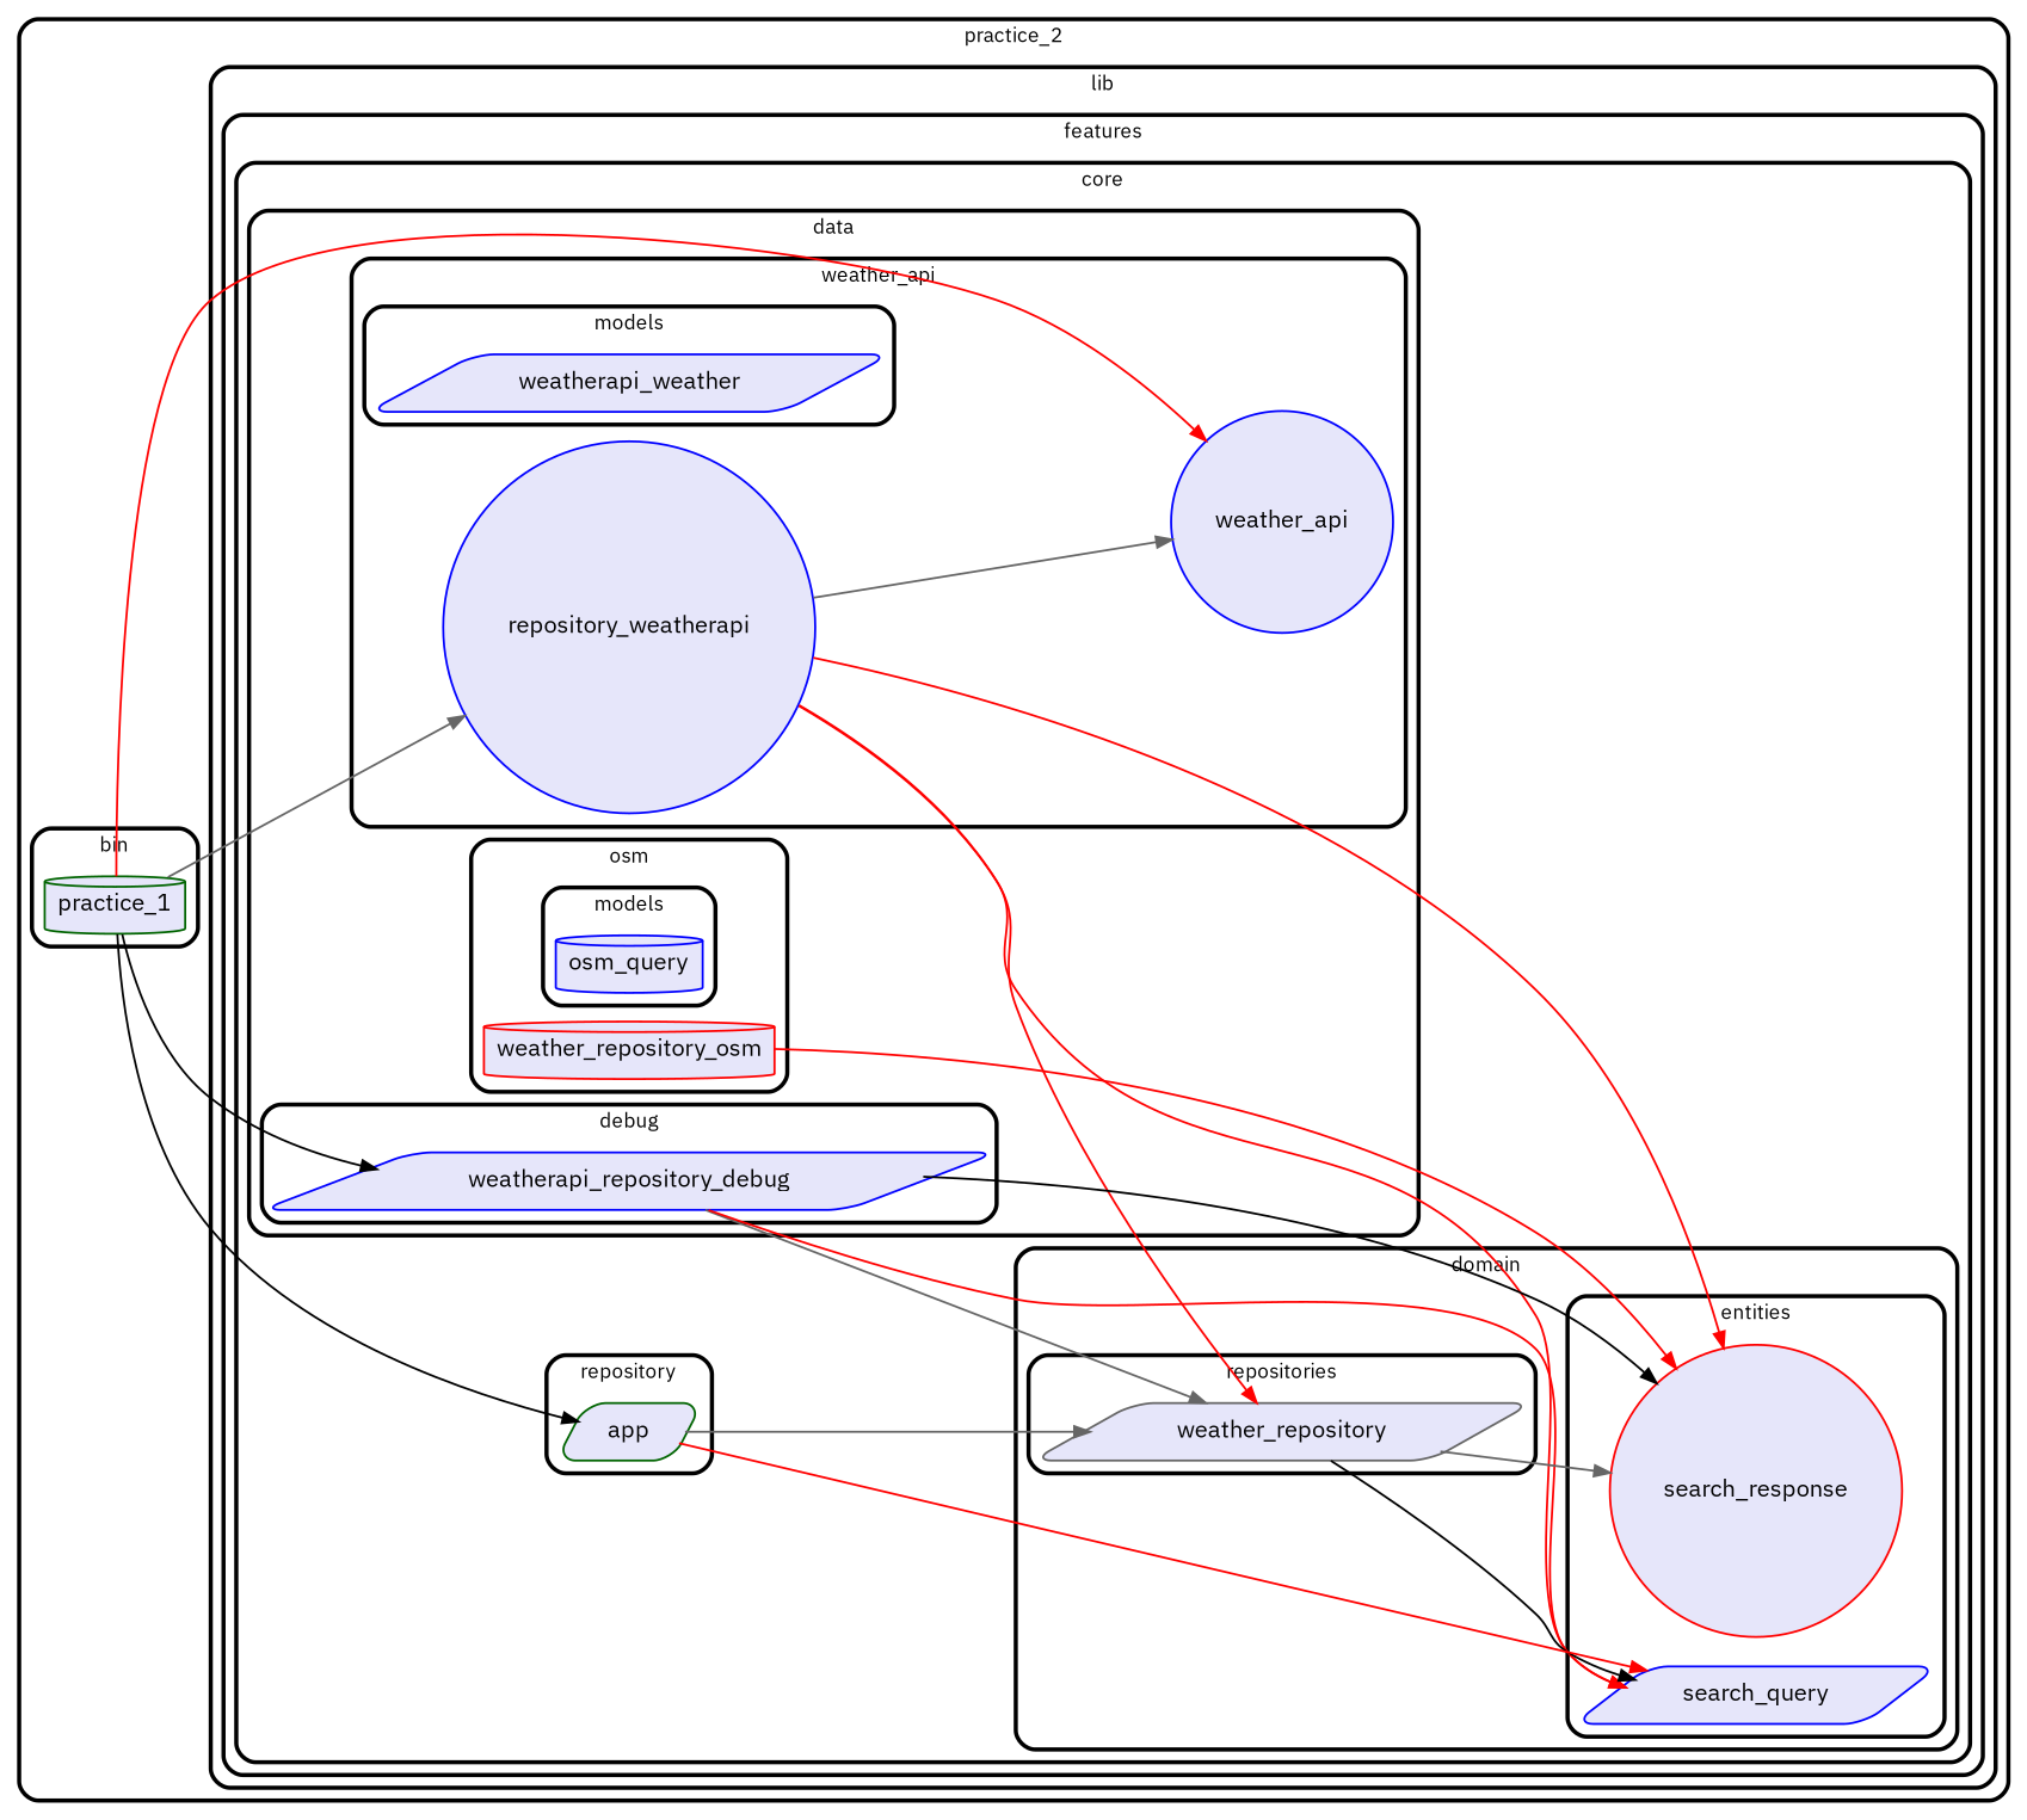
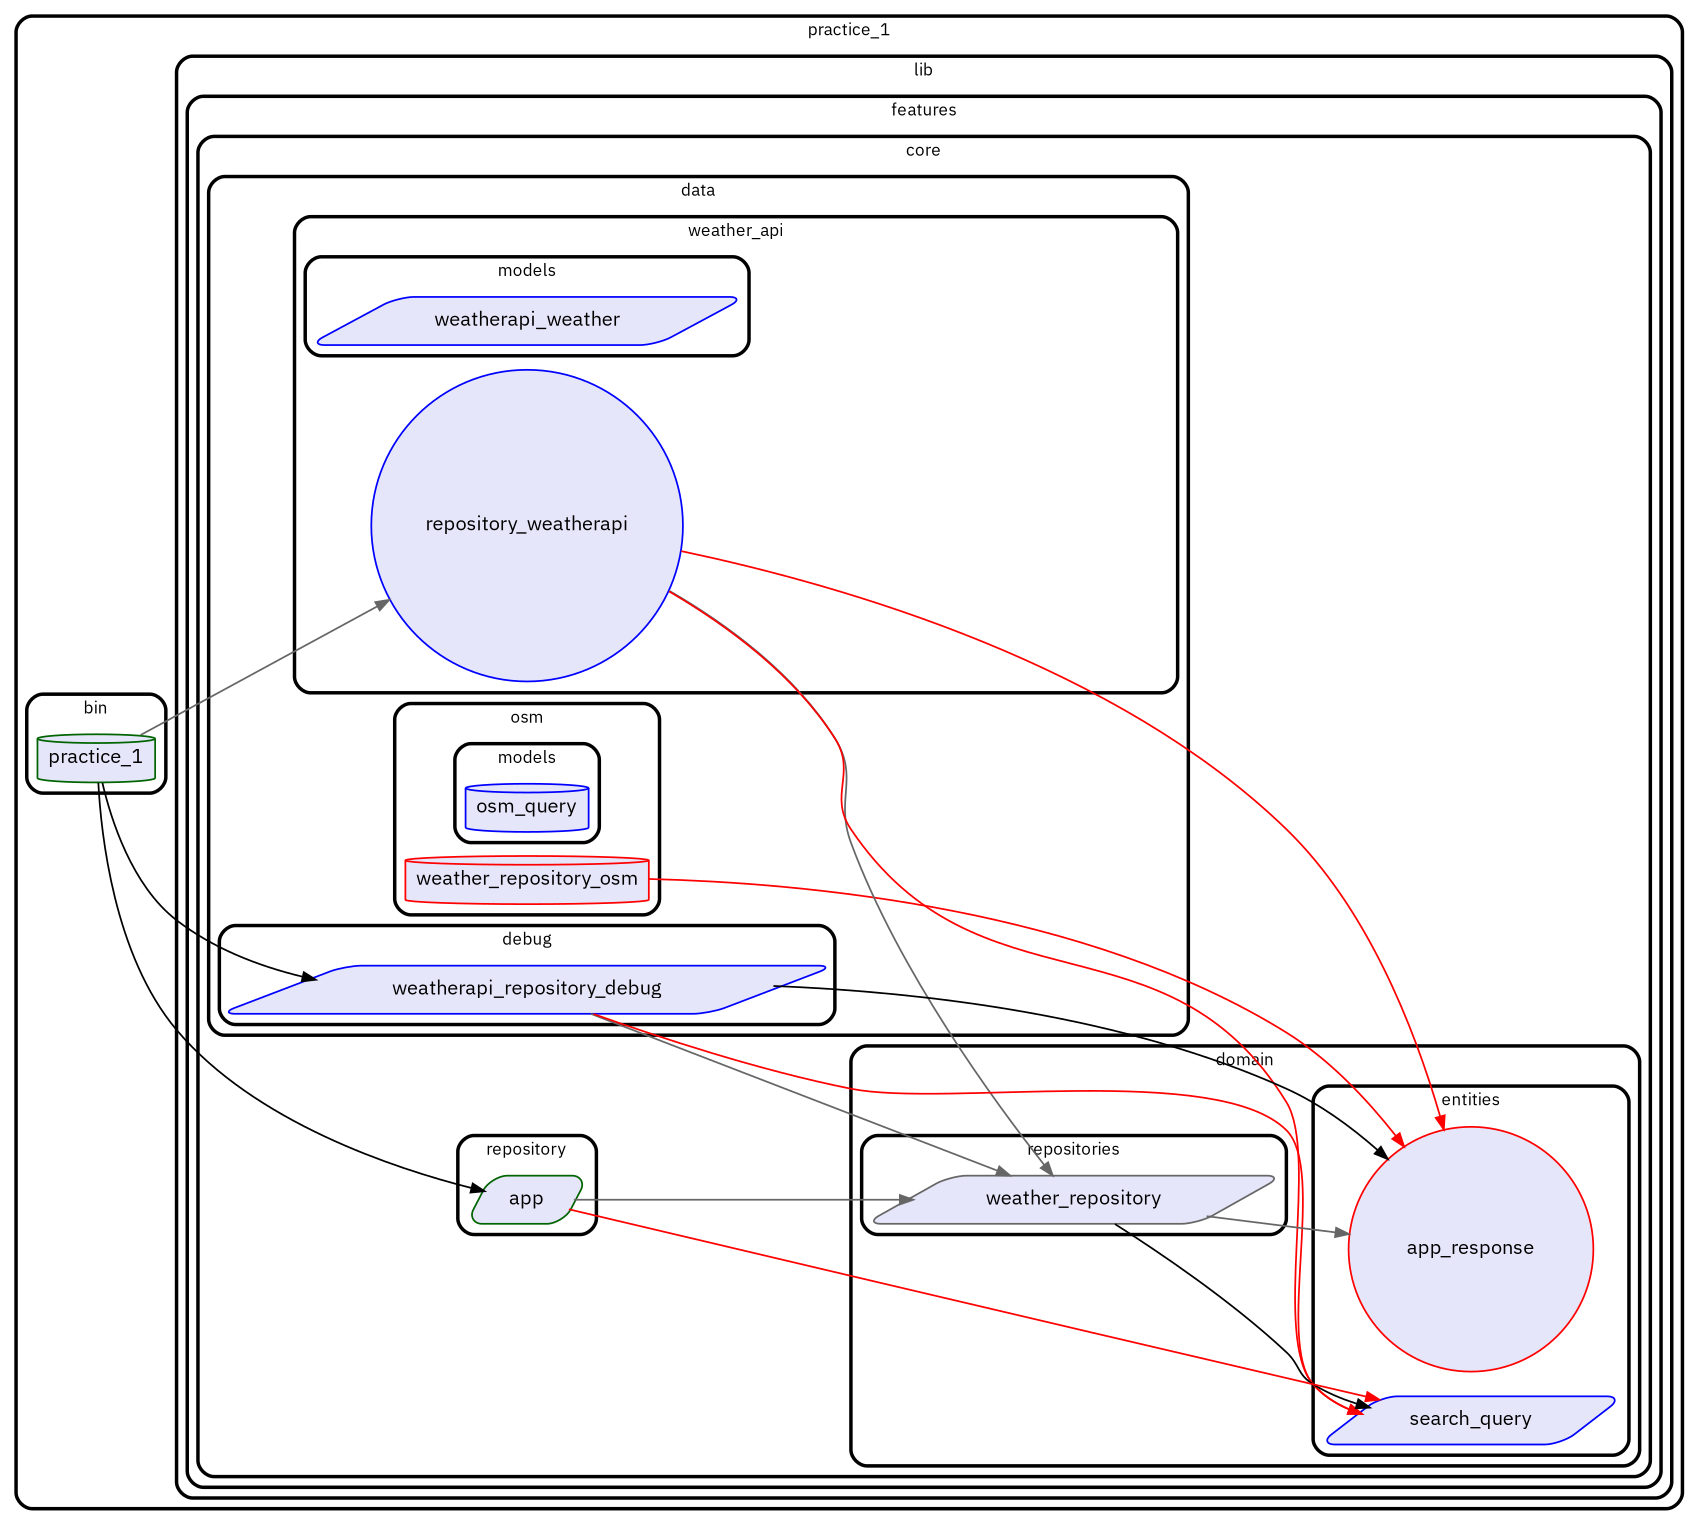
  digraph {
    fontname="IBM Plex Sans"
    fontsize=13
    penwidth=2.6
    rankdir=LR
    style=rounded
    node [color=blue fillcolor=Lavender fontname="IBM Plex Sans" fontsize=15 penwidth=1.3 shape=parallelogram style="filled,rounded"]
    edge [color=red fontname="IBM Plex Sans" penwidth=1.3]
    n1 [color=darkgreen label=practice_1 shape=cylinder]
    n2 [label=osm_query shape=cylinder]
    n3 [color=red label=weather_repository_osm shape=cylinder]
    n4 [label=weatherapi_weather]
    n5 [label=repository_weatherapi shape=circle]
-   n6 [label=weather_api shape=circle]
    n7 [label=weatherapi_repository_debug]
    n8 [color=gray40 label=weather_repository]
    n9 [label=search_query]
-   n10 [color=red label=search_response shape=circle]
+   n10 [color=red label=app_response shape=circle]
    n11 [color=darkgreen label=app]
    subgraph cluster_1 {
-     label=practice_2
+     label=practice_1
      subgraph cluster_2 {
        label=bin
        n1
      }
      subgraph cluster_3 {
        label=lib
        subgraph cluster_4 {
          label=features
          subgraph cluster_5 {
            label=core
            subgraph cluster_6 {
              label=data
              subgraph cluster_7 {
                label=osm
                n3
                subgraph cluster_8 {
                  label=models
                  n2
                }
              }
              subgraph cluster_9 {
                label=weather_api
                n5
-               n6
                subgraph cluster_10 {
                  label=models
                  n4
                }
              }
              subgraph cluster_11 {
                label=debug
                n7
              }
            }
            subgraph cluster_12 {
              label=domain
              subgraph cluster_13 {
                label=repositories
                n8
              }
              subgraph cluster_14 {
                label=entities
                n9
                n10
              }
            }
            subgraph cluster_15 {
              label=repository
              n11
            }
          }
        }
      }
    }
    n1 -> n5 [color=gray40]
-   n1 -> n6
    n1 -> n7 [color=black]
    n1 -> n11 [color=black]
    n3 -> n10
-   n5 -> n6 [color=gray40]
-   n5 -> n8
+   n5 -> n8 [color=gray40]
    n5 -> n9
    n5 -> n10
    n7 -> n8 [color=gray40]
    n7 -> n9
    n7 -> n10 [color=black]
    n8 -> n9 [color=black]
    n8 -> n10 [color=gray40]
    n11 -> n8 [color=gray40]
    n11 -> n9
  }
